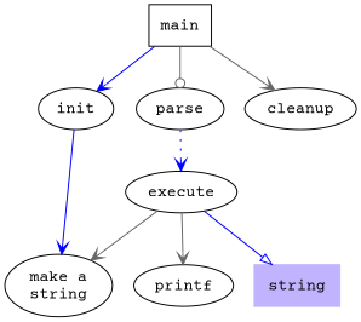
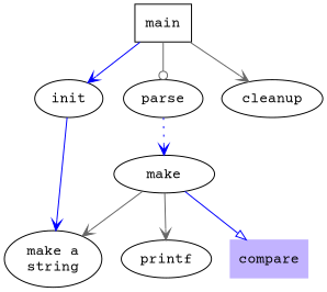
  digraph {
    fontname="Courier Prime"
    node [fontname="Courier Prime"]
    edge [arrowhead=vee color=blue fontname="Courier Prime" style=solid]
    parse
    init
    cleanup
-   execute
+   execute [label=make]
    n5 [label="make a\nstring"]
    main [shape=box]
    printf
-   compare [color=".7 .3 1.0" shape=box style=filled label=string]
+   compare [color=".7 .3 1.0" shape=box style=filled]
    subgraph sub_1 {
      rank=same
      parse
      init
      cleanup
    }
    parse -> execute [style=dotted]
    init -> n5
    execute -> n5 [color=gray40]
    execute -> printf [color=gray40]
    execute -> compare [arrowhead=onormal]
    main -> parse [arrowhead=odot color=gray40 weight=8]
    main -> init
    main -> cleanup [color=gray40]
  }
